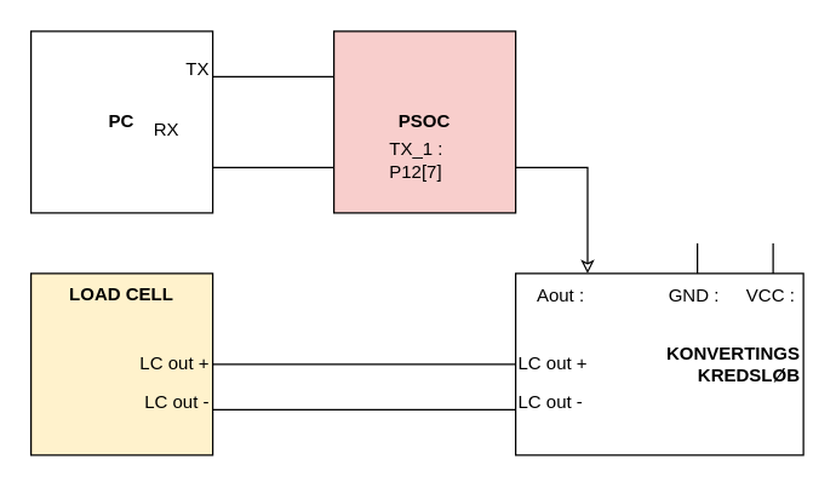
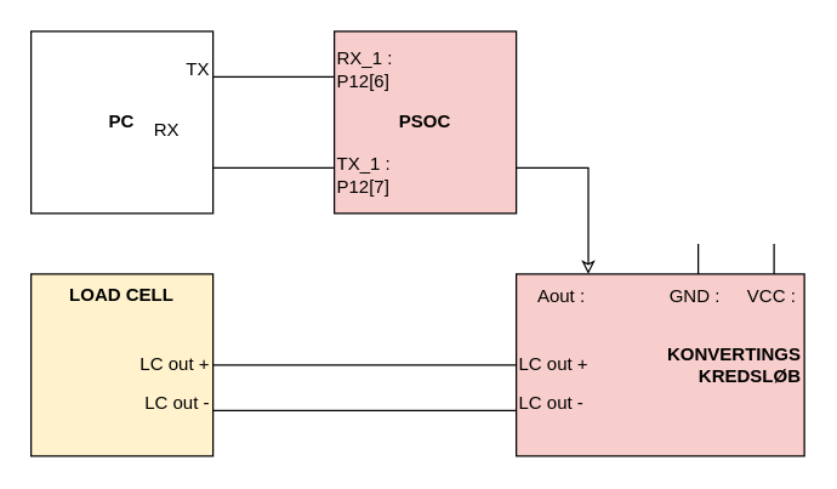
  <mxCell id="0" />
  <mxCell id="1" parent="0" />
  <mxCell id="2" style="edgeStyle=orthogonalEdgeStyle;rounded=0;orthogonalLoop=1;jettySize=auto;html=1;exitX=1;exitY=0.75;exitDx=0;exitDy=0;entryX=0.25;entryY=0;entryDx=0;entryDy=0;endArrow=classic;endFill=0;" edge="1" parent="1" source="5" target="9"><mxGeometry relative="1" as="geometry" /></mxCell>
  <mxCell id="3" style="edgeStyle=orthogonalEdgeStyle;rounded=0;orthogonalLoop=1;jettySize=auto;html=1;exitX=0;exitY=0.25;exitDx=0;exitDy=0;entryX=1;entryY=0.25;entryDx=0;entryDy=0;endArrow=none;endFill=0;" edge="1" parent="1" source="5" target="10"><mxGeometry relative="1" as="geometry" /></mxCell>
  <mxCell id="4" style="edgeStyle=orthogonalEdgeStyle;rounded=0;orthogonalLoop=1;jettySize=auto;html=1;exitX=0;exitY=0.75;exitDx=0;exitDy=0;entryX=1;entryY=0.75;entryDx=0;entryDy=0;endArrow=none;endFill=0;" edge="1" parent="1" source="5" target="10"><mxGeometry relative="1" as="geometry" /></mxCell>
  <mxCell id="5" value="&lt;b&gt;PSOC&lt;/b&gt;" style="whiteSpace=wrap;html=1;aspect=fixed;fillColor=#f8cecc;" vertex="1" parent="1"><mxGeometry x="220" y="20" width="120" height="120" as="geometry" /></mxCell>
  <mxCell id="6" style="edgeStyle=orthogonalEdgeStyle;rounded=0;orthogonalLoop=1;jettySize=auto;html=1;exitX=1;exitY=0.5;exitDx=0;exitDy=0;entryX=0;entryY=0.5;entryDx=0;entryDy=0;endArrow=none;endFill=0;" edge="1" parent="1" source="7" target="9"><mxGeometry relative="1" as="geometry" /></mxCell>
  <mxCell id="7" value="&lt;b&gt;LOAD CELL&lt;/b&gt;" style="whiteSpace=wrap;html=1;aspect=fixed;align=center;verticalAlign=top;fillColor=#fff2cc;" vertex="1" parent="1"><mxGeometry x="20" y="180" width="120" height="120" as="geometry" /></mxCell>
  <mxCell id="8" style="edgeStyle=orthogonalEdgeStyle;rounded=0;orthogonalLoop=1;jettySize=auto;html=1;exitX=0;exitY=0.75;exitDx=0;exitDy=0;entryX=1;entryY=0.75;entryDx=0;entryDy=0;endArrow=none;endFill=0;" edge="1" parent="1" source="9" target="7"><mxGeometry relative="1" as="geometry" /></mxCell>
- <mxCell id="9" value="&lt;div&gt;&lt;b&gt;KONVERTINGS&lt;/b&gt;&lt;/div&gt;&lt;b&gt;&lt;div&gt;&lt;b&gt;KREDSLØB&lt;/b&gt;&lt;/div&gt;&lt;/b&gt;" style="whiteSpace=wrap;html=1;align=right;" vertex="1" parent="1"><mxGeometry x="340" y="180" width="190" height="120" as="geometry" /></mxCell>
+ <mxCell id="9" value="&lt;div&gt;&lt;b&gt;KONVERTINGS&lt;/b&gt;&lt;/div&gt;&lt;b&gt;&lt;div&gt;&lt;b&gt;KREDSLØB&lt;/b&gt;&lt;/div&gt;&lt;/b&gt;" style="whiteSpace=wrap;html=1;align=right;fillColor=#f8cecc;" vertex="1" parent="1"><mxGeometry x="340" y="180" width="190" height="120" as="geometry" /></mxCell>
  <mxCell id="10" value="&lt;b&gt;PC&lt;/b&gt;" style="whiteSpace=wrap;html=1;aspect=fixed;" vertex="1" parent="1"><mxGeometry x="20" y="20" width="120" height="120" as="geometry" /></mxCell>
- <mxCell id="12" value="TX_1 : P12[7]" style="text;html=1;strokeColor=none;fillColor=none;align=left;verticalAlign=middle;whiteSpace=wrap;rounded=0;" vertex="1" parent="1"><mxGeometry x="255" y="90" width="60" height="30" as="geometry" /></mxCell>
+ <mxCell id="11" value="RX_1 : P12[6]" style="text;html=1;strokeColor=none;fillColor=none;align=left;verticalAlign=middle;whiteSpace=wrap;rounded=0;" vertex="1" parent="1"><mxGeometry x="220" y="30" width="60" height="30" as="geometry" /></mxCell>
+ <mxCell id="12" value="TX_1 : P12[7]" style="text;html=1;strokeColor=none;fillColor=none;align=left;verticalAlign=middle;whiteSpace=wrap;rounded=0;" vertex="1" parent="1"><mxGeometry x="220" y="100" width="60" height="30" as="geometry" /></mxCell>
  <mxCell id="13" style="edgeStyle=orthogonalEdgeStyle;rounded=0;orthogonalLoop=1;jettySize=auto;html=1;exitX=0.5;exitY=0;exitDx=0;exitDy=0;endArrow=none;endFill=0;" edge="1" parent="1" source="14"><mxGeometry relative="1" as="geometry"><mxPoint x="510" y="160" as="targetPoint" /></mxGeometry></mxCell>
  <mxCell id="14" value="VCC :&amp;nbsp;" style="text;html=1;strokeColor=none;fillColor=none;align=right;verticalAlign=middle;whiteSpace=wrap;rounded=0;" vertex="1" parent="1"><mxGeometry x="490" y="180" width="40" height="30" as="geometry" /></mxCell>
  <mxCell id="15" value="Aout :" style="text;html=1;strokeColor=none;fillColor=none;align=center;verticalAlign=middle;whiteSpace=wrap;rounded=0;horizontal=1;" vertex="1" parent="1"><mxGeometry x="350" y="180" width="40" height="30" as="geometry" /></mxCell>
  <mxCell id="16" style="edgeStyle=orthogonalEdgeStyle;rounded=0;orthogonalLoop=1;jettySize=auto;html=1;exitX=0.5;exitY=0;exitDx=0;exitDy=0;endArrow=none;endFill=0;" edge="1" parent="1" source="17"><mxGeometry relative="1" as="geometry"><mxPoint x="460" y="160" as="targetPoint" /></mxGeometry></mxCell>
  <mxCell id="17" value="GND :&amp;nbsp;" style="text;html=1;strokeColor=none;fillColor=none;align=right;verticalAlign=middle;whiteSpace=wrap;rounded=0;" vertex="1" parent="1"><mxGeometry x="440" y="180" width="40" height="30" as="geometry" /></mxCell>
  <mxCell id="18" value="TX" style="text;html=1;strokeColor=none;fillColor=none;align=right;verticalAlign=middle;whiteSpace=wrap;rounded=0;" vertex="1" parent="1"><mxGeometry x="80" y="30" width="60" height="30" as="geometry" /></mxCell>
  <mxCell id="19" value="RX" style="text;html=1;strokeColor=none;fillColor=none;align=right;verticalAlign=middle;whiteSpace=wrap;rounded=0;" vertex="1" parent="1"><mxGeometry x="60" y="70" width="60" height="30" as="geometry" /></mxCell>
  <mxCell id="20" value="LC out +" style="text;html=1;strokeColor=none;fillColor=none;align=right;verticalAlign=middle;whiteSpace=wrap;rounded=0;" vertex="1" parent="1"><mxGeometry x="80" y="225" width="60" height="30" as="geometry" /></mxCell>
  <mxCell id="21" value="LC out -" style="text;html=1;strokeColor=none;fillColor=none;align=right;verticalAlign=middle;whiteSpace=wrap;rounded=0;" vertex="1" parent="1"><mxGeometry x="80" y="250" width="60" height="30" as="geometry" /></mxCell>
  <mxCell id="22" value="LC out +" style="text;html=1;strokeColor=none;fillColor=none;align=left;verticalAlign=middle;whiteSpace=wrap;rounded=0;" vertex="1" parent="1"><mxGeometry x="340" y="225" width="50" height="30" as="geometry" /></mxCell>
  <mxCell id="23" value="LC out -" style="text;html=1;strokeColor=none;fillColor=none;align=left;verticalAlign=middle;whiteSpace=wrap;rounded=0;" vertex="1" parent="1"><mxGeometry x="340" y="250" width="50" height="30" as="geometry" /></mxCell>
